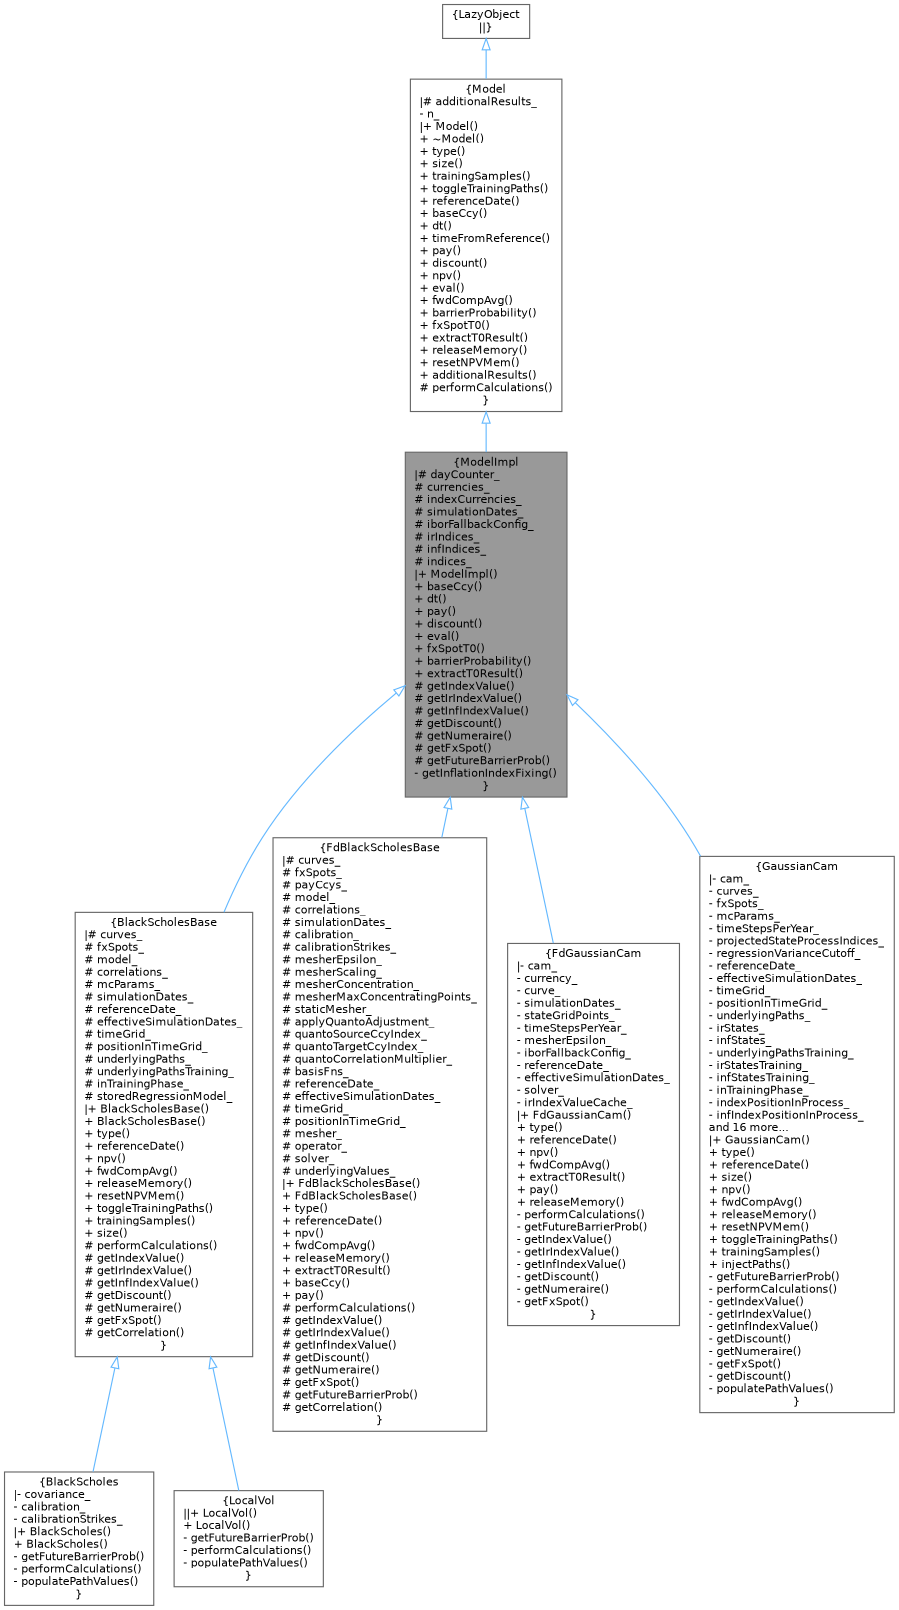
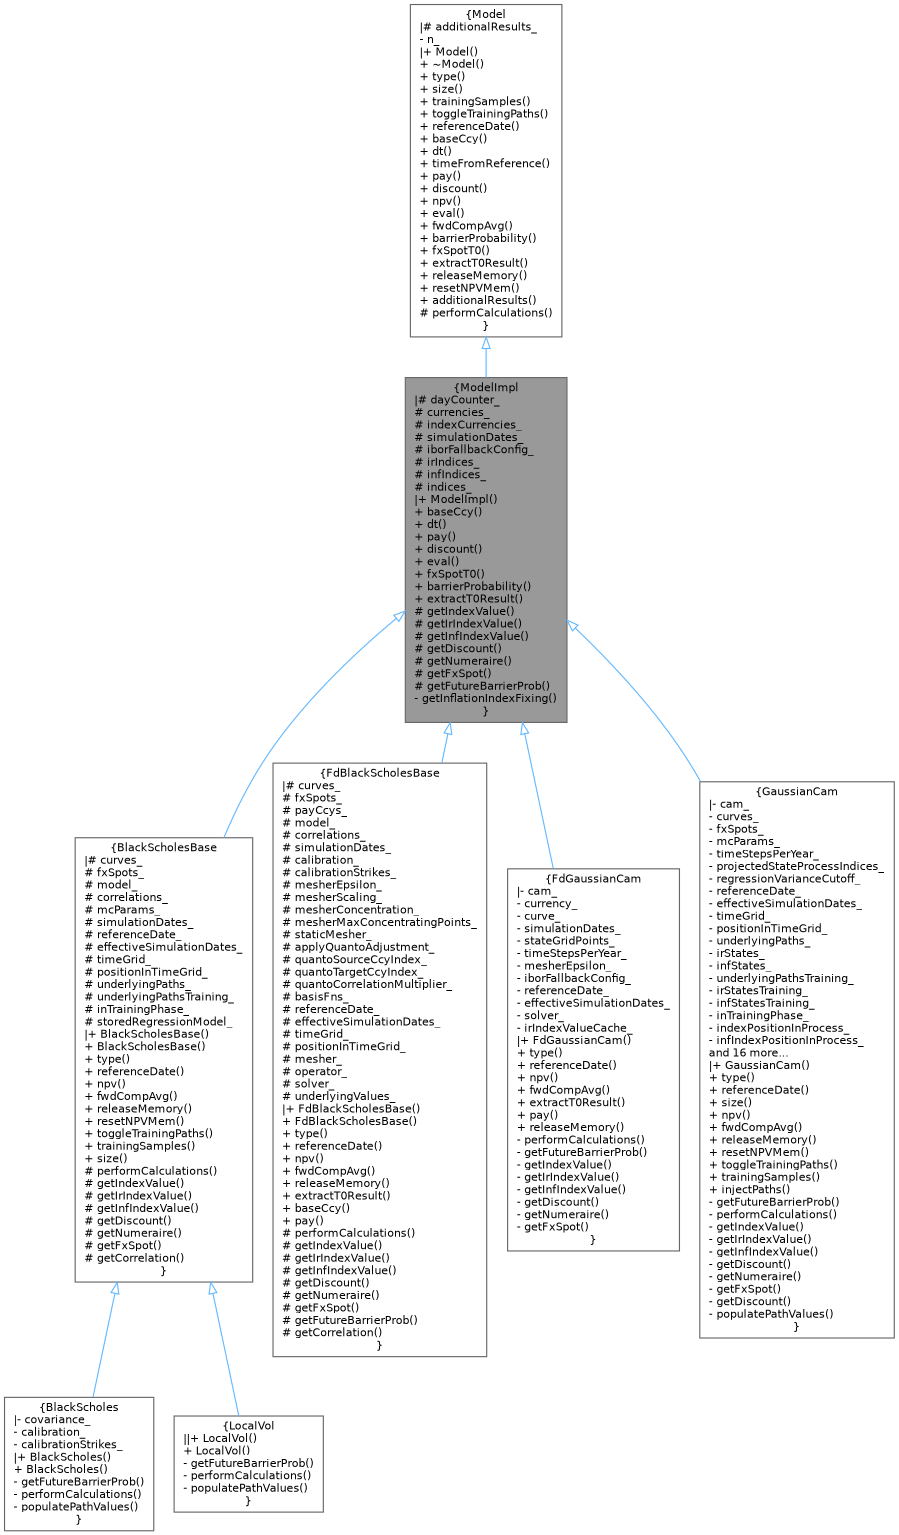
  digraph {
    node [color=gray40 fillcolor=white fontname=Helvetica fontsize=10 shape=box style=filled]
    edge [arrowtail=onormal color=steelblue1 dir=back fontname=Helvetica fontsize=10 labelfontname=Helvetica labelfontsize=10 style=solid]
    n1 [fillcolor=grey60 fontcolor=black height=0.2 label="{ModelImpl\n|# dayCounter_\l# currencies_\l# indexCurrencies_\l# simulationDates_\l# iborFallbackConfig_\l# irIndices_\l# infIndices_\l# indices_\l|+ ModelImpl()\l+ baseCcy()\l+ dt()\l+ pay()\l+ discount()\l+ eval()\l+ fxSpotT0()\l+ barrierProbability()\l+ extractT0Result()\l# getIndexValue()\l# getIrIndexValue()\l# getInfIndexValue()\l# getDiscount()\l# getNumeraire()\l# getFxSpot()\l# getFutureBarrierProb()\l- getInflationIndexFixing()\l}" width=0.4]
    n2 [height=0.2 label="{BlackScholesBase\n|# curves_\l# fxSpots_\l# model_\l# correlations_\l# mcParams_\l# simulationDates_\l# referenceDate_\l# effectiveSimulationDates_\l# timeGrid_\l# positionInTimeGrid_\l# underlyingPaths_\l# underlyingPathsTraining_\l# inTrainingPhase_\l# storedRegressionModel_\l|+ BlackScholesBase()\l+ BlackScholesBase()\l+ type()\l+ referenceDate()\l+ npv()\l+ fwdCompAvg()\l+ releaseMemory()\l+ resetNPVMem()\l+ toggleTrainingPaths()\l+ trainingSamples()\l+ size()\l# performCalculations()\l# getIndexValue()\l# getIrIndexValue()\l# getInfIndexValue()\l# getDiscount()\l# getNumeraire()\l# getFxSpot()\l# getCorrelation()\l}" width=0.4]
    n3 [height=0.2 label="{FdBlackScholesBase\n|# curves_\l# fxSpots_\l# payCcys_\l# model_\l# correlations_\l# simulationDates_\l# calibration_\l# calibrationStrikes_\l# mesherEpsilon_\l# mesherScaling_\l# mesherConcentration_\l# mesherMaxConcentratingPoints_\l# staticMesher_\l# applyQuantoAdjustment_\l# quantoSourceCcyIndex_\l# quantoTargetCcyIndex_\l# quantoCorrelationMultiplier_\l# basisFns_\l# referenceDate_\l# effectiveSimulationDates_\l# timeGrid_\l# positionInTimeGrid_\l# mesher_\l# operator_\l# solver_\l# underlyingValues_\l|+ FdBlackScholesBase()\l+ FdBlackScholesBase()\l+ type()\l+ referenceDate()\l+ npv()\l+ fwdCompAvg()\l+ releaseMemory()\l+ extractT0Result()\l+ baseCcy()\l+ pay()\l# performCalculations()\l# getIndexValue()\l# getIrIndexValue()\l# getInfIndexValue()\l# getDiscount()\l# getNumeraire()\l# getFxSpot()\l# getFutureBarrierProb()\l# getCorrelation()\l}" width=0.4]
    n4 [height=0.2 label="{FdGaussianCam\n|- cam_\l- currency_\l- curve_\l- simulationDates_\l- stateGridPoints_\l- timeStepsPerYear_\l- mesherEpsilon_\l- iborFallbackConfig_\l- referenceDate_\l- effectiveSimulationDates_\l- solver_\l- irIndexValueCache_\l|+ FdGaussianCam()\l+ type()\l+ referenceDate()\l+ npv()\l+ fwdCompAvg()\l+ extractT0Result()\l+ pay()\l+ releaseMemory()\l- performCalculations()\l- getFutureBarrierProb()\l- getIndexValue()\l- getIrIndexValue()\l- getInfIndexValue()\l- getDiscount()\l- getNumeraire()\l- getFxSpot()\l}" width=0.4]
    n5 [height=0.2 label="{GaussianCam\n|- cam_\l- curves_\l- fxSpots_\l- mcParams_\l- timeStepsPerYear_\l- projectedStateProcessIndices_\l- regressionVarianceCutoff_\l- referenceDate_\l- effectiveSimulationDates_\l- timeGrid_\l- positionInTimeGrid_\l- underlyingPaths_\l- irStates_\l- infStates_\l- underlyingPathsTraining_\l- irStatesTraining_\l- infStatesTraining_\l- inTrainingPhase_\l- indexPositionInProcess_\l- infIndexPositionInProcess_\land 16 more...\l|+ GaussianCam()\l+ type()\l+ referenceDate()\l+ size()\l+ npv()\l+ fwdCompAvg()\l+ releaseMemory()\l+ resetNPVMem()\l+ toggleTrainingPaths()\l+ trainingSamples()\l+ injectPaths()\l- getFutureBarrierProb()\l- performCalculations()\l- getIndexValue()\l- getIrIndexValue()\l- getInfIndexValue()\l- getDiscount()\l- getNumeraire()\l- getFxSpot()\l- getDiscount()\l- populatePathValues()\l}" width=0.4]
    n6 [height=0.2 label="{Model\n|# additionalResults_\l- n_\l|+ Model()\l+ ~Model()\l+ type()\l+ size()\l+ trainingSamples()\l+ toggleTrainingPaths()\l+ referenceDate()\l+ baseCcy()\l+ dt()\l+ timeFromReference()\l+ pay()\l+ discount()\l+ npv()\l+ eval()\l+ fwdCompAvg()\l+ barrierProbability()\l+ fxSpotT0()\l+ extractT0Result()\l+ releaseMemory()\l+ resetNPVMem()\l+ additionalResults()\l# performCalculations()\l}" width=0.4]
-   n7 [height=0.2 label="{LazyObject\n||}" width=0.4]
    n8 [height=0.2 label="{BlackScholes\n|- covariance_\l- calibration_\l- calibrationStrikes_\l|+ BlackScholes()\l+ BlackScholes()\l- getFutureBarrierProb()\l- performCalculations()\l- populatePathValues()\l}" width=0.4]
    n9 [height=0.2 label="{LocalVol\n||+ LocalVol()\l+ LocalVol()\l- getFutureBarrierProb()\l- performCalculations()\l- populatePathValues()\l}" width=0.4]
    n1 -> n2
    n1 -> n3
    n1 -> n4
    n1 -> n5
    n2 -> n8
    n2 -> n9
    n6 -> n1
-   n7 -> n6
  }
